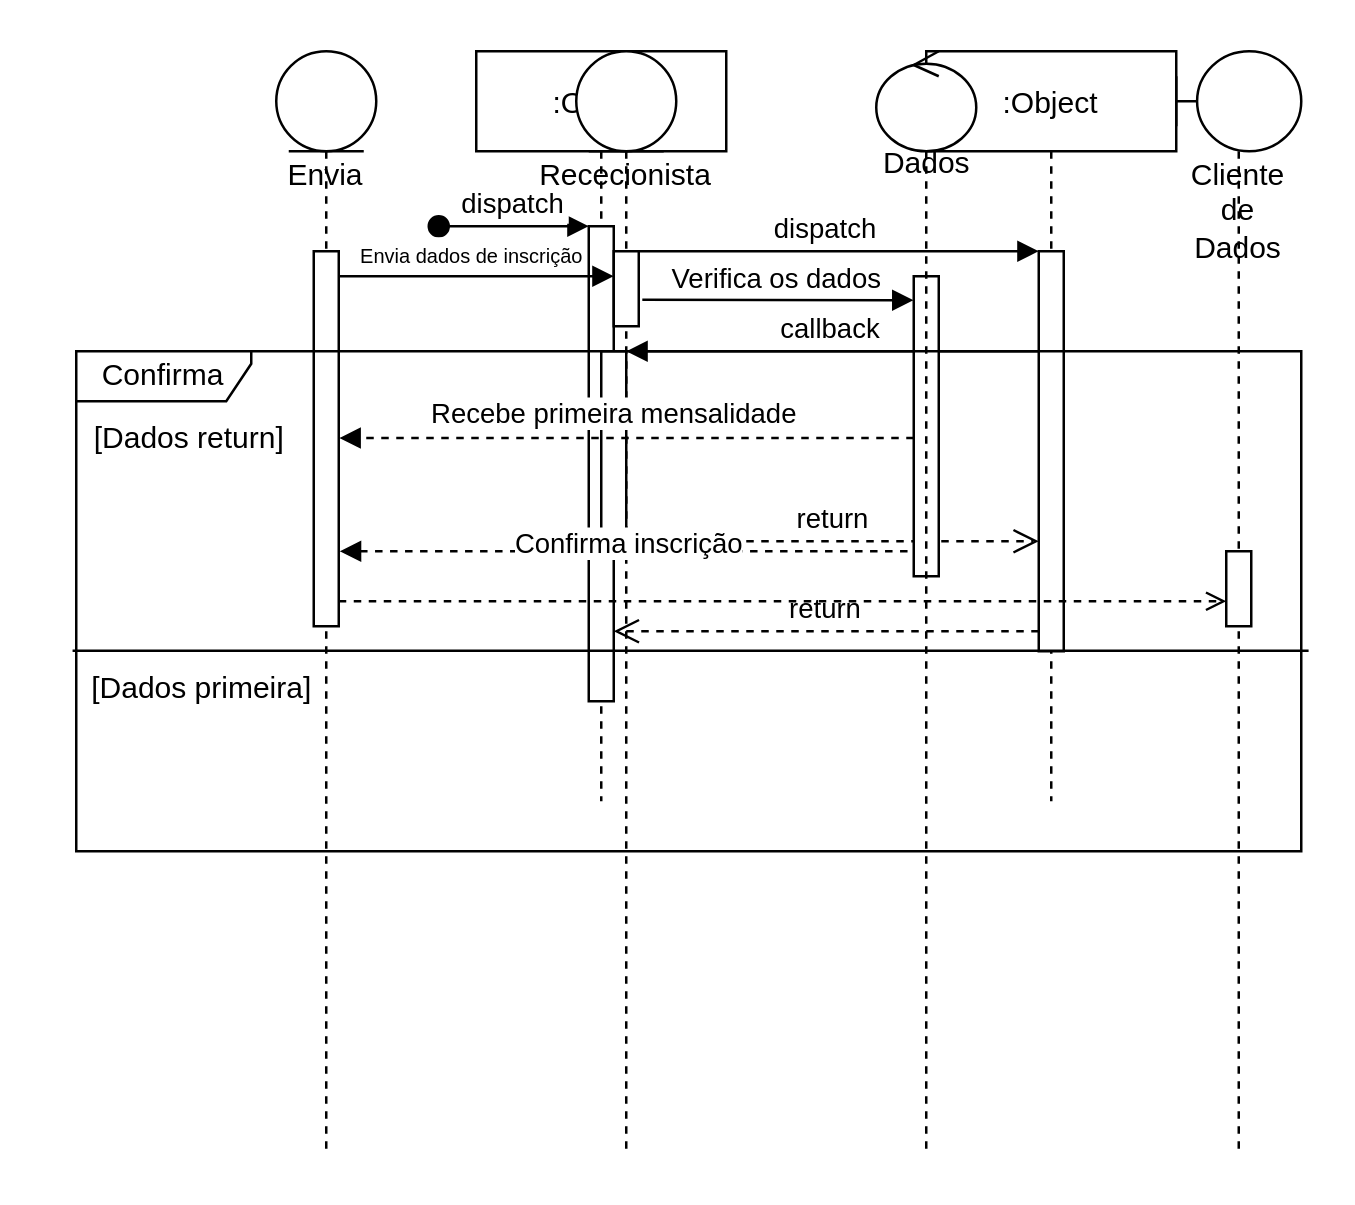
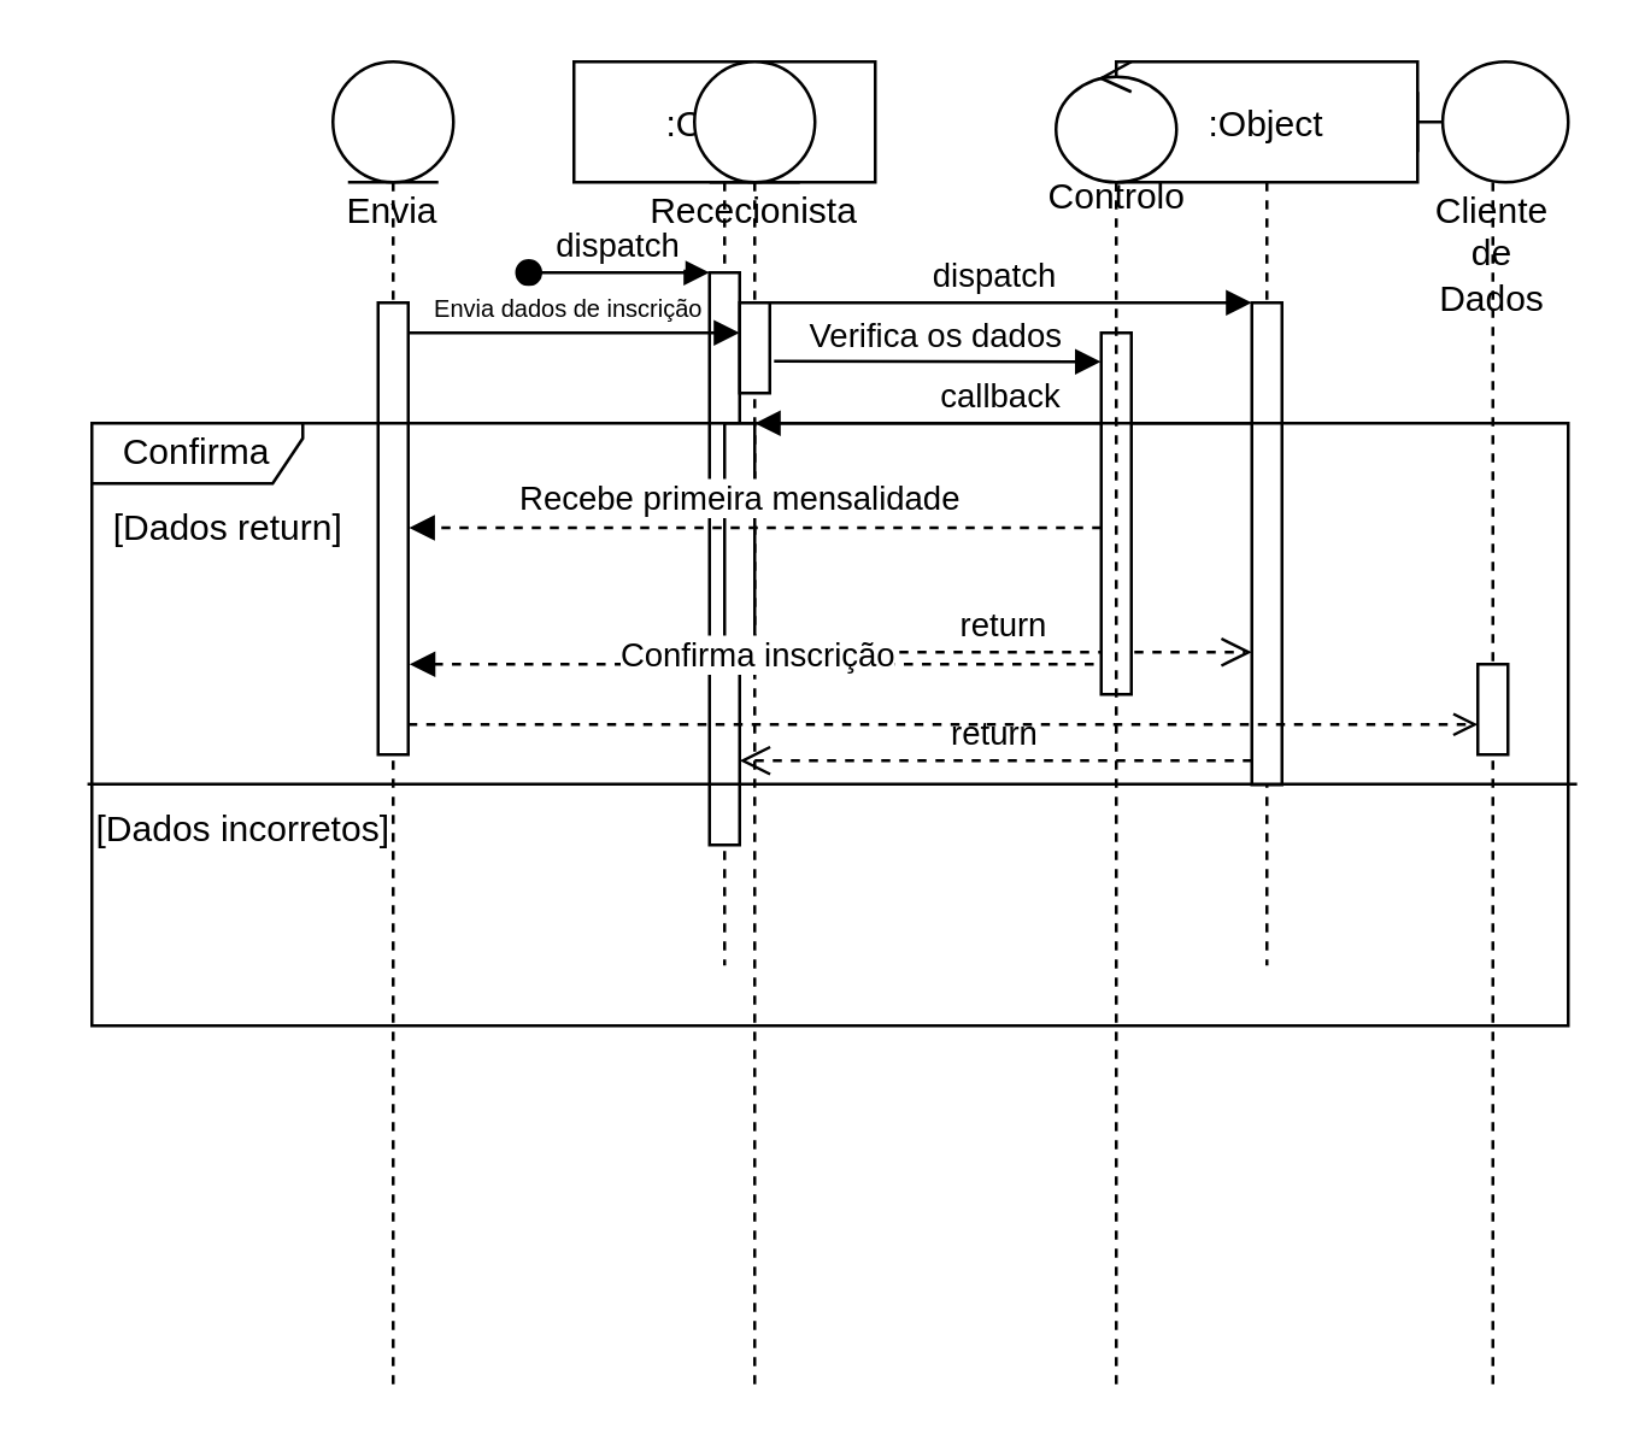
  <mxCell id="0" />
  <mxCell id="1" parent="0" />
  <mxCell id="2" value=":Object" style="shape=umlLifeline;perimeter=lifelinePerimeter;container=1;collapsible=0;recursiveResize=0;rounded=0;shadow=0;strokeWidth=1;" parent="1" vertex="1"><mxGeometry x="190" y="20" width="100" height="300" as="geometry" /></mxCell>
  <mxCell id="3" value="" style="points=[];perimeter=orthogonalPerimeter;rounded=0;shadow=0;strokeWidth=1;" parent="2" vertex="1"><mxGeometry x="45" y="70" width="10" height="190" as="geometry" /></mxCell>
  <mxCell id="4" value="dispatch" style="verticalAlign=bottom;startArrow=oval;endArrow=block;startSize=8;shadow=0;strokeWidth=1;" parent="2" target="3" edge="1"><mxGeometry relative="1" as="geometry"><mxPoint x="-15" y="70" as="sourcePoint" /></mxGeometry></mxCell>
  <mxCell id="5" value="" style="points=[];perimeter=orthogonalPerimeter;rounded=0;shadow=0;strokeWidth=1;" parent="2" vertex="1"><mxGeometry x="50" y="120" width="10" height="80" as="geometry" /></mxCell>
  <mxCell id="6" value=":Object" style="shape=umlLifeline;perimeter=lifelinePerimeter;container=1;collapsible=0;recursiveResize=0;rounded=0;shadow=0;strokeWidth=1;" parent="1" vertex="1"><mxGeometry x="370" y="20" width="100" height="300" as="geometry" /></mxCell>
  <mxCell id="7" value="" style="points=[];perimeter=orthogonalPerimeter;rounded=0;shadow=0;strokeWidth=1;" parent="6" vertex="1"><mxGeometry x="45" y="80" width="10" height="160" as="geometry" /></mxCell>
  <mxCell id="8" value="return" style="verticalAlign=bottom;endArrow=open;dashed=1;endSize=8;exitX=0;exitY=0.95;shadow=0;strokeWidth=1;" parent="1" source="7" target="3" edge="1"><mxGeometry relative="1" as="geometry"><mxPoint x="345" y="176" as="targetPoint" /></mxGeometry></mxCell>
  <mxCell id="9" value="dispatch" style="verticalAlign=bottom;endArrow=block;entryX=0;entryY=0;shadow=0;strokeWidth=1;" parent="1" source="3" target="7" edge="1"><mxGeometry relative="1" as="geometry"><mxPoint x="345" y="100" as="sourcePoint" /></mxGeometry></mxCell>
  <mxCell id="10" value="callback" style="verticalAlign=bottom;endArrow=block;entryX=1;entryY=0;shadow=0;strokeWidth=1;" parent="1" source="7" target="5" edge="1"><mxGeometry relative="1" as="geometry"><mxPoint x="310" y="140" as="sourcePoint" /></mxGeometry></mxCell>
  <mxCell id="11" value="return" style="verticalAlign=bottom;endArrow=open;dashed=1;endSize=8;exitX=1;exitY=0.95;shadow=0;strokeWidth=1;" parent="1" source="5" target="7" edge="1"><mxGeometry relative="1" as="geometry"><mxPoint x="310" y="197" as="targetPoint" /></mxGeometry></mxCell>
  <mxCell id="12" value="Rececionista" style="shape=umlLifeline;participant=umlEntity;perimeter=lifelinePerimeter;whiteSpace=wrap;html=1;container=1;collapsible=0;recursiveResize=0;verticalAlign=top;spacingTop=36;outlineConnect=0;" parent="1" vertex="1"><mxGeometry x="230" y="20" width="40" height="440" as="geometry" /></mxCell>
  <mxCell id="13" value="" style="html=1;points=[];perimeter=orthogonalPerimeter;" parent="12" vertex="1"><mxGeometry x="15" y="80" width="10" height="30" as="geometry" /></mxCell>
  <mxCell id="14" value="Cliente de Dados" style="shape=umlLifeline;participant=umlBoundary;perimeter=lifelinePerimeter;whiteSpace=wrap;html=1;container=1;collapsible=0;recursiveResize=0;verticalAlign=top;spacingTop=36;outlineConnect=0;" parent="1" vertex="1"><mxGeometry x="470" y="20" width="50" height="440" as="geometry" /></mxCell>
  <mxCell id="15" value="" style="html=1;points=[];perimeter=orthogonalPerimeter;" parent="14" vertex="1"><mxGeometry x="20" y="200" width="10" height="30" as="geometry" /></mxCell>
  <mxCell id="16" value="Envia&lt;br&gt;" style="shape=umlLifeline;participant=umlEntity;perimeter=lifelinePerimeter;whiteSpace=wrap;html=1;container=1;collapsible=0;recursiveResize=0;verticalAlign=top;spacingTop=36;outlineConnect=0;" parent="1" vertex="1"><mxGeometry x="110" y="20" width="40" height="440" as="geometry" /></mxCell>
  <mxCell id="17" value="" style="html=1;points=[];perimeter=orthogonalPerimeter;" parent="16" vertex="1"><mxGeometry x="15" y="80" width="10" height="150" as="geometry" /></mxCell>
  <mxCell id="18" style="rounded=0;orthogonalLoop=1;jettySize=auto;html=1;endArrow=block;endFill=1;" parent="1" source="17" target="13" edge="1"><mxGeometry relative="1" as="geometry"><Array as="points"><mxPoint x="180" y="110" /></Array><mxPoint x="250" y="110" as="targetPoint" /></mxGeometry></mxCell>
  <mxCell id="19" value="&lt;font style=&quot;font-size: 8px;&quot;&gt;Envia dados de inscrição&lt;/font&gt;" style="edgeLabel;html=1;align=center;verticalAlign=middle;resizable=0;points=[];" parent="18" vertex="1" connectable="0"><mxGeometry x="-0.06" relative="1" as="geometry"><mxPoint y="-10" as="offset" /></mxGeometry></mxCell>
  <mxCell id="20" style="orthogonalLoop=1;jettySize=auto;html=1;endArrow=block;endFill=1;rounded=0;entryX=-0.008;entryY=0.08;entryDx=0;entryDy=0;entryPerimeter=0;exitX=1.143;exitY=0.648;exitDx=0;exitDy=0;exitPerimeter=0;" parent="1" source="13" target="26" edge="1"><mxGeometry relative="1" as="geometry"><mxPoint x="260" y="110" as="sourcePoint" /><mxPoint x="490" y="120" as="targetPoint" /></mxGeometry></mxCell>
  <mxCell id="21" value="Verifica os dados" style="edgeLabel;html=1;align=center;verticalAlign=middle;resizable=0;points=[];" parent="20" vertex="1" connectable="0"><mxGeometry x="-0.387" y="1" relative="1" as="geometry"><mxPoint x="20" y="-8" as="offset" /></mxGeometry></mxCell>
  <mxCell id="22" value="" style="ellipse;shape=umlControl;whiteSpace=wrap;html=1;rounded=0;" parent="1" vertex="1"><mxGeometry x="350" y="20" width="40" height="40" as="geometry" /></mxCell>
- <mxCell id="23" value="Dados" style="text;html=1;align=center;verticalAlign=middle;resizable=0;points=[];autosize=1;strokeColor=none;fillColor=none;" parent="1" vertex="1"><mxGeometry x="335" y="50" width="70" height="30" as="geometry" /></mxCell>
+ <mxCell id="23" value="Controlo" style="text;html=1;align=center;verticalAlign=middle;resizable=0;points=[];autosize=1;strokeColor=none;fillColor=none;" parent="1" vertex="1"><mxGeometry x="335" y="50" width="70" height="30" as="geometry" /></mxCell>
  <mxCell id="24" style="rounded=0;orthogonalLoop=1;jettySize=auto;html=1;dashed=1;endArrow=block;endFill=1;entryX=1.024;entryY=0.498;entryDx=0;entryDy=0;entryPerimeter=0;" parent="1" source="26" target="17" edge="1"><mxGeometry relative="1" as="geometry"><mxPoint x="140" y="180" as="targetPoint" /></mxGeometry></mxCell>
  <mxCell id="25" value="Recebe primeira mensalidade" style="edgeLabel;html=1;align=center;verticalAlign=middle;resizable=0;points=[];" parent="24" vertex="1" connectable="0"><mxGeometry x="0.59" y="-1" relative="1" as="geometry"><mxPoint x="62" y="-9" as="offset" /></mxGeometry></mxCell>
  <mxCell id="26" value="" style="html=1;points=[];perimeter=orthogonalPerimeter;" parent="1" vertex="1"><mxGeometry x="365" y="110" width="10" height="120" as="geometry" /></mxCell>
  <mxCell id="27" value="" style="edgeStyle=none;rounded=0;orthogonalLoop=1;jettySize=auto;html=1;dashed=1;endArrow=none;endFill=0;" parent="1" source="22" edge="1"><mxGeometry relative="1" as="geometry"><mxPoint x="370" y="460" as="targetPoint" /><mxPoint x="370" y="60" as="sourcePoint" /><Array as="points" /></mxGeometry></mxCell>
  <mxCell id="28" value="Confirma" style="shape=umlFrame;whiteSpace=wrap;html=1;rounded=0;width=70;height=20;" parent="1" vertex="1"><mxGeometry x="30" y="140" width="490" height="200" as="geometry" /></mxCell>
  <mxCell id="29" value="[Dados return]" style="text;html=1;align=center;verticalAlign=middle;resizable=0;points=[];autosize=1;strokeColor=none;fillColor=none;" parent="1" vertex="1"><mxGeometry y="160" width="110" height="30" as="geometry" x="20" /></mxCell>
- <mxCell id="30" value="[Dados primeira]" style="text;html=1;align=center;verticalAlign=middle;resizable=0;points=[];autosize=1;strokeColor=none;fillColor=none;" parent="1" vertex="1"><mxGeometry y="260" width="120" height="30" as="geometry" x="20" /></mxCell>
+ <mxCell id="30" value="[Dados incorretos]" style="text;html=1;align=center;verticalAlign=middle;resizable=0;points=[];autosize=1;strokeColor=none;fillColor=none;" parent="1" vertex="1"><mxGeometry y="260" width="120" height="30" as="geometry" x="20" /></mxCell>
  <mxCell id="31" value="" style="endArrow=none;html=1;rounded=0;endSize=8;startSize=8;sourcePerimeterSpacing=0;targetPerimeterSpacing=0;endFill=0;entryX=1.006;entryY=0.599;entryDx=0;entryDy=0;entryPerimeter=0;exitX=-0.003;exitY=0.599;exitDx=0;exitDy=0;exitPerimeter=0;" parent="1" source="28" target="28" edge="1"><mxGeometry width="100" relative="1" as="geometry"><mxPoint x="30" y="250" as="sourcePoint" /><mxPoint x="560.49" y="442" as="targetPoint" /></mxGeometry></mxCell>
  <mxCell id="32" style="rounded=0;orthogonalLoop=1;jettySize=auto;html=1;entryX=-0.079;entryY=0.856;entryDx=0;entryDy=0;entryPerimeter=0;endArrow=none;endFill=0;startArrow=block;startFill=1;dashed=1;" parent="1" edge="1"><mxGeometry relative="1" as="geometry"><mxPoint x="135.4" y="220" as="sourcePoint" /><mxPoint x="364.61" y="220" as="targetPoint" /></mxGeometry></mxCell>
  <mxCell id="33" value="Confirma inscrição" style="edgeLabel;html=1;align=center;verticalAlign=middle;resizable=0;points=[];" parent="32" vertex="1" connectable="0"><mxGeometry x="0.213" relative="1" as="geometry"><mxPoint x="-24" y="-4" as="offset" /></mxGeometry></mxCell>
  <mxCell id="34" value="" style="edgeStyle=none;rounded=0;orthogonalLoop=1;jettySize=auto;html=1;startArrow=none;startFill=0;endArrow=open;endFill=0;dashed=1;" parent="1" source="17" target="15" edge="1"><mxGeometry relative="1" as="geometry"><mxPoint x="135" y="220" as="sourcePoint" /><mxPoint x="494.5" y="220" as="targetPoint" /><Array as="points"><mxPoint x="310" y="240" /></Array></mxGeometry></mxCell>
